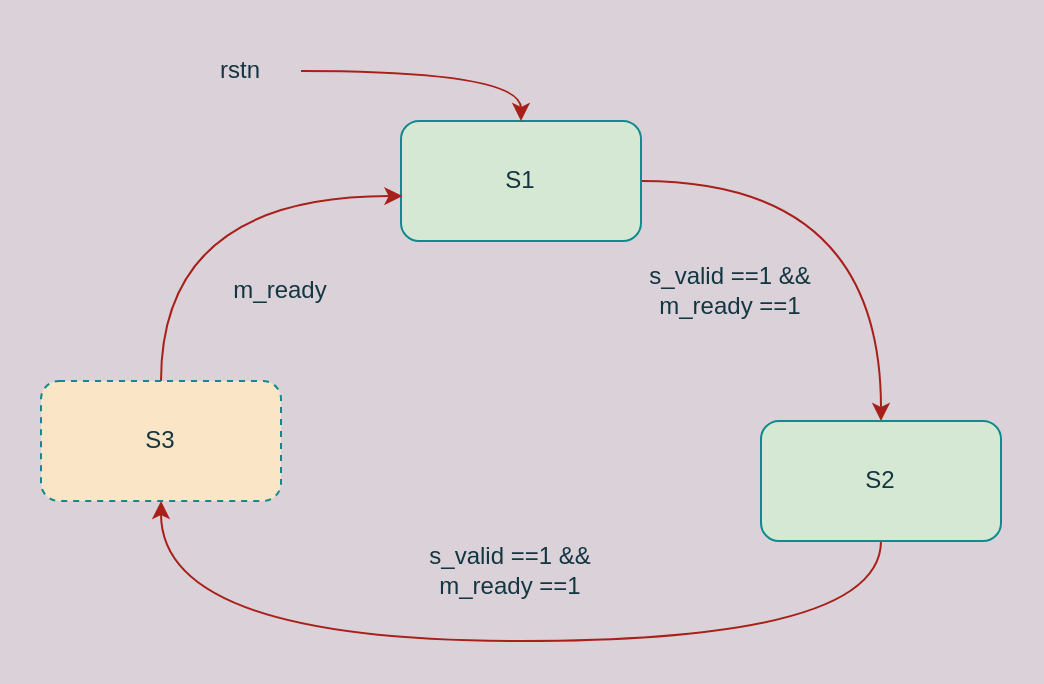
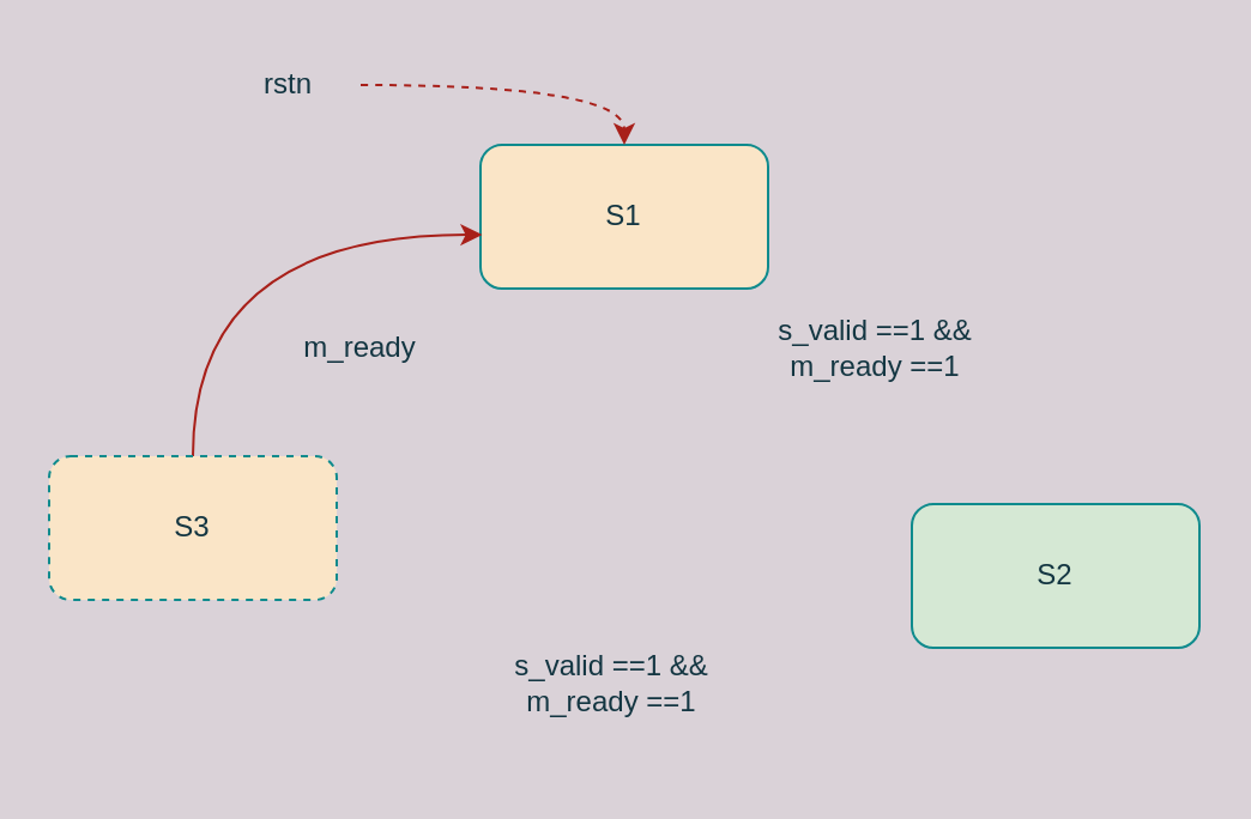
  <mxCell id="0" />
  <mxCell id="1" parent="0" />
- <mxCell id="2" style="edgeStyle=orthogonalEdgeStyle;orthogonalLoop=1;jettySize=auto;html=1;exitX=1;exitY=0.5;exitDx=0;exitDy=0;entryX=0.5;entryY=0;entryDx=0;entryDy=0;curved=1;labelBackgroundColor=#DAD2D8;strokeColor=#A8201A;fontColor=#143642;" parent="1" source="3" target="7" edge="1"><mxGeometry relative="1" as="geometry" /></mxCell>
- <mxCell id="3" value="S1" style="rounded=1;whiteSpace=wrap;html=1;fillColor=#d5e8d4;strokeColor=#0F8B8D;fontColor=#143642;" parent="1" vertex="1"><mxGeometry x="200" y="60" width="120" height="60" as="geometry" /></mxCell>
+ <mxCell id="3" value="S1" style="rounded=1;whiteSpace=wrap;html=1;fillColor=#FAE5C7;strokeColor=#0F8B8D;fontColor=#143642;" parent="1" vertex="1"><mxGeometry x="200" y="60" width="120" height="60" as="geometry" /></mxCell>
  <mxCell id="4" style="edgeStyle=orthogonalEdgeStyle;curved=1;orthogonalLoop=1;jettySize=auto;html=1;exitX=0.5;exitY=0;exitDx=0;exitDy=0;entryX=0.006;entryY=0.626;entryDx=0;entryDy=0;entryPerimeter=0;labelBackgroundColor=#DAD2D8;strokeColor=#A8201A;fontColor=#143642;" parent="1" source="5" target="3" edge="1"><mxGeometry relative="1" as="geometry" /></mxCell>
  <mxCell id="5" value="S3" style="rounded=1;whiteSpace=wrap;html=1;fillColor=#FAE5C7;strokeColor=#0F8B8D;fontColor=#143642;dashed=1;" parent="1" vertex="1"><mxGeometry x="20" y="190" width="120" height="60" as="geometry" /></mxCell>
- <mxCell id="6" style="edgeStyle=orthogonalEdgeStyle;curved=1;orthogonalLoop=1;jettySize=auto;html=1;exitX=0.5;exitY=1;exitDx=0;exitDy=0;entryX=0.5;entryY=1;entryDx=0;entryDy=0;labelBackgroundColor=#DAD2D8;strokeColor=#A8201A;fontColor=#143642;" parent="1" source="7" target="5" edge="1"><mxGeometry relative="1" as="geometry"><Array as="points"><mxPoint x="440" y="320" /><mxPoint x="80" y="320" /></Array></mxGeometry></mxCell>
  <mxCell id="7" value="S2" style="rounded=1;whiteSpace=wrap;html=1;fillColor=#d5e8d4;strokeColor=#0F8B8D;fontColor=#143642;" parent="1" vertex="1"><mxGeometry x="380" y="210" width="120" height="60" as="geometry" /></mxCell>
- <mxCell id="8" style="edgeStyle=orthogonalEdgeStyle;curved=1;orthogonalLoop=1;jettySize=auto;html=1;exitX=1;exitY=0.5;exitDx=0;exitDy=0;entryX=0.5;entryY=0;entryDx=0;entryDy=0;labelBackgroundColor=#DAD2D8;strokeColor=#A8201A;fontColor=#143642;" parent="1" source="9" target="3" edge="1"><mxGeometry relative="1" as="geometry" /></mxCell>
+ <mxCell id="8" style="edgeStyle=orthogonalEdgeStyle;curved=1;orthogonalLoop=1;jettySize=auto;html=1;exitX=1;exitY=0.5;exitDx=0;exitDy=0;entryX=0.5;entryY=0;entryDx=0;entryDy=0;labelBackgroundColor=#DAD2D8;strokeColor=#A8201A;fontColor=#143642;dashed=1;" parent="1" source="9" target="3" edge="1"><mxGeometry relative="1" as="geometry" /></mxCell>
  <mxCell id="9" value="rstn" style="text;html=1;strokeColor=none;fillColor=none;align=center;verticalAlign=middle;whiteSpace=wrap;rounded=0;fontColor=#143642;" parent="1" vertex="1"><mxGeometry x="90" y="20" width="60" height="30" as="geometry" /></mxCell>
  <mxCell id="10" value="s_valid ==1 &amp;amp;&amp;amp; m_ready ==1" style="text;html=1;strokeColor=none;fillColor=none;align=center;verticalAlign=middle;whiteSpace=wrap;rounded=0;fontColor=#143642;" parent="1" vertex="1"><mxGeometry x="310" y="130" width="110" height="30" as="geometry" /></mxCell>
  <mxCell id="11" value="s_valid ==1 &amp;amp;&amp;amp; m_ready ==1" style="text;html=1;strokeColor=none;fillColor=none;align=center;verticalAlign=middle;whiteSpace=wrap;rounded=0;fontColor=#143642;" parent="1" vertex="1"><mxGeometry x="200" y="270" width="110" height="30" as="geometry" /></mxCell>
- <mxCell id="12" value="m_ready" style="text;html=1;strokeColor=none;fillColor=none;align=center;verticalAlign=middle;whiteSpace=wrap;rounded=0;fontColor=#143642;" parent="1" vertex="1"><mxGeometry x="110" y="130" width="60" height="30" as="geometry" /></mxCell>
+ <mxCell id="12" value="m_ready" style="text;html=1;strokeColor=none;fillColor=none;align=center;verticalAlign=middle;whiteSpace=wrap;rounded=0;fontColor=#143642;" parent="1" vertex="1"><mxGeometry x="120" y="130" width="60" height="30" as="geometry" /></mxCell>
